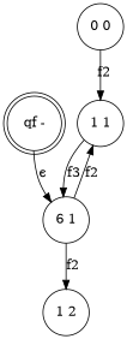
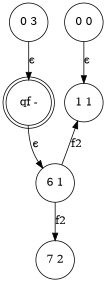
  digraph {
    node [shape=circle]
    "1 1"
    "6 1"
-   "7 2" [label="1 2"]
+   "7 2"
    "qf -" [shape=doublecircle]
+   "0 3"
    "0 0"
-   "1 1" -> "6 1" [label=f3]
    "6 1" -> "1 1" [label=f2]
    "6 1" -> "7 2" [label=f2]
    "qf -" -> "6 1" [label="ϵ"]
-   "0 0" -> "1 1" [label=f2]
+   "0 3" -> "qf -" [label="ϵ"]
+   "0 0" -> "1 1" [label="ϵ"]
  }
